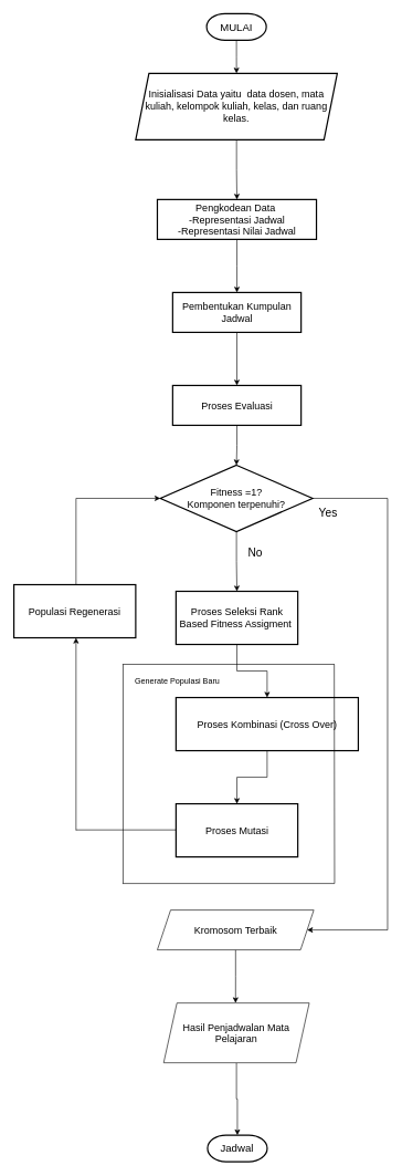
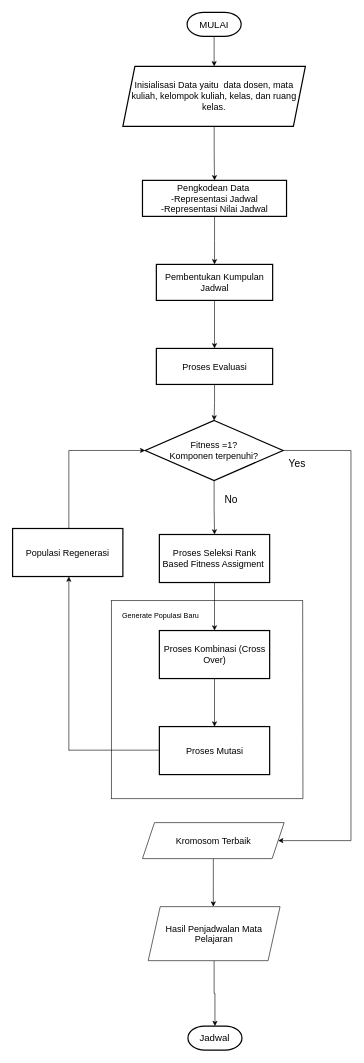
  <mxCell id="0" />
  <mxCell id="1" parent="0" />
  <mxCell id="2" value="" style="edgeStyle=orthogonalEdgeStyle;rounded=0;orthogonalLoop=1;jettySize=auto;html=1;" edge="1" parent="1" source="3" target="5"><mxGeometry relative="1" as="geometry" /></mxCell>
  <mxCell id="3" value="&lt;font style=&quot;font-size: 16px;&quot;&gt;MULAI&lt;/font&gt;" style="strokeWidth=2;html=1;shape=mxgraph.flowchart.terminator;whiteSpace=wrap;" vertex="1" parent="1"><mxGeometry x="311.03" y="20" width="90" height="40" as="geometry" /></mxCell>
  <mxCell id="4" value="" style="edgeStyle=orthogonalEdgeStyle;rounded=0;orthogonalLoop=1;jettySize=auto;html=1;" edge="1" parent="1" source="5" target="7"><mxGeometry relative="1" as="geometry" /></mxCell>
  <mxCell id="5" value="&lt;font style=&quot;font-size: 15px;&quot;&gt;Inisialisasi Data yaitu&amp;nbsp;&amp;nbsp;data dosen, mata kuliah, kelompok kuliah, kelas, dan ruang kelas.&lt;/font&gt;&lt;span style=&quot;font-size: medium; text-align: start;&quot;&gt;&lt;/span&gt;" style="shape=parallelogram;perimeter=parallelogramPerimeter;whiteSpace=wrap;html=1;fixedSize=1;strokeWidth=2;" vertex="1" parent="1"><mxGeometry x="204" y="110" width="304.06" height="100" as="geometry" /></mxCell>
  <mxCell id="6" value="" style="edgeStyle=orthogonalEdgeStyle;rounded=0;orthogonalLoop=1;jettySize=auto;html=1;" edge="1" parent="1" source="7" target="9"><mxGeometry relative="1" as="geometry" /></mxCell>
  <mxCell id="7" value="&lt;font style=&quot;font-size: 15px;&quot;&gt;Pengkodean Data&amp;nbsp;&lt;br&gt;-Representasi Jadwal&lt;br&gt;-Representasi Nilai Jadwal&lt;/font&gt;" style="whiteSpace=wrap;html=1;strokeWidth=2;" vertex="1" parent="1"><mxGeometry x="236.66" y="300" width="240" height="60" as="geometry" /></mxCell>
  <mxCell id="8" value="" style="edgeStyle=orthogonalEdgeStyle;rounded=0;orthogonalLoop=1;jettySize=auto;html=1;" edge="1" parent="1" source="9" target="11"><mxGeometry relative="1" as="geometry" /></mxCell>
  <mxCell id="9" value="&lt;font style=&quot;font-size: 15px;&quot;&gt;Pembentukan Kumpulan Jadwal&lt;/font&gt;" style="whiteSpace=wrap;html=1;strokeWidth=2;" vertex="1" parent="1"><mxGeometry x="259.78" y="440" width="193.75" height="60" as="geometry" /></mxCell>
  <mxCell id="10" value="" style="edgeStyle=orthogonalEdgeStyle;rounded=0;orthogonalLoop=1;jettySize=auto;html=1;" edge="1" parent="1" source="11" target="13"><mxGeometry relative="1" as="geometry" /></mxCell>
  <mxCell id="11" value="&lt;font style=&quot;font-size: 15px;&quot;&gt;Proses Evaluasi&lt;/font&gt;" style="whiteSpace=wrap;html=1;strokeWidth=2;" vertex="1" parent="1"><mxGeometry x="259.78" y="580" width="193.75" height="60" as="geometry" /></mxCell>
  <mxCell id="12" value="" style="edgeStyle=orthogonalEdgeStyle;rounded=0;orthogonalLoop=1;jettySize=auto;html=1;" edge="1" parent="1" source="13" target="15"><mxGeometry relative="1" as="geometry" /></mxCell>
  <mxCell id="13" value="&lt;font style=&quot;font-size: 15px;&quot;&gt;Fitness =1?&lt;br&gt;Komponen terpenuhi?&lt;/font&gt;" style="rhombus;whiteSpace=wrap;html=1;strokeWidth=2;" vertex="1" parent="1"><mxGeometry x="241.19" y="700" width="229.69" height="100" as="geometry" /></mxCell>
  <mxCell id="14" value="" style="edgeStyle=orthogonalEdgeStyle;rounded=0;orthogonalLoop=1;jettySize=auto;html=1;" edge="1" parent="1" source="15" target="17"><mxGeometry relative="1" as="geometry" /></mxCell>
  <mxCell id="15" value="&lt;font style=&quot;font-size: 15px;&quot;&gt;Proses Seleksi Rank Based Fitness Assigment&amp;nbsp;&lt;/font&gt;" style="whiteSpace=wrap;html=1;strokeWidth=2;" vertex="1" parent="1"><mxGeometry x="264.79" y="890" width="183.75" height="80" as="geometry" /></mxCell>
  <mxCell id="16" value="" style="edgeStyle=orthogonalEdgeStyle;rounded=0;orthogonalLoop=1;jettySize=auto;html=1;" edge="1" parent="1" source="17" target="18"><mxGeometry relative="1" as="geometry" /></mxCell>
- <mxCell id="17" value="&lt;span style=&quot;font-size: 15px;&quot;&gt;Proses Kombinasi (Cross Over)&lt;/span&gt;" style="whiteSpace=wrap;html=1;strokeWidth=2;" vertex="1" parent="1"><mxGeometry x="264.79" y="1050" width="275" height="80" as="geometry" /></mxCell>
+ <mxCell id="17" value="&lt;span style=&quot;font-size: 15px;&quot;&gt;Proses Kombinasi (Cross Over)&lt;/span&gt;" style="whiteSpace=wrap;html=1;strokeWidth=2;" vertex="1" parent="1"><mxGeometry x="264.79" y="1050" width="183.75" height="80" as="geometry" /></mxCell>
  <mxCell id="18" value="&lt;span style=&quot;font-size: 15px;&quot;&gt;Proses Mutasi&lt;/span&gt;" style="whiteSpace=wrap;html=1;strokeWidth=2;" vertex="1" parent="1"><mxGeometry x="264.79" y="1210" width="183.75" height="80" as="geometry" /></mxCell>
  <mxCell id="19" value="" style="edgeStyle=orthogonalEdgeStyle;rounded=0;orthogonalLoop=1;jettySize=auto;html=1;" edge="1" parent="1" source="20"><mxGeometry relative="1" as="geometry"><mxPoint x="354.66" y="1510" as="targetPoint" /></mxGeometry></mxCell>
  <mxCell id="20" value="&lt;font style=&quot;font-size: 15px;&quot;&gt;Kromosom Terbaik&lt;/font&gt;" style="shape=parallelogram;perimeter=parallelogramPerimeter;whiteSpace=wrap;html=1;fixedSize=1;" vertex="1" parent="1"><mxGeometry x="236.66" y="1370" width="236" height="60" as="geometry" /></mxCell>
  <mxCell id="21" value="&lt;span style=&quot;font-size: 16px;&quot;&gt;Jadwal&lt;/span&gt;" style="strokeWidth=2;html=1;shape=mxgraph.flowchart.terminator;whiteSpace=wrap;" vertex="1" parent="1"><mxGeometry x="312.4" y="1709" width="90" height="40" as="geometry" /></mxCell>
  <mxCell id="22" value="" style="edgeStyle=orthogonalEdgeStyle;rounded=0;orthogonalLoop=1;jettySize=auto;html=1;" edge="1" parent="1" source="23" target="21"><mxGeometry relative="1" as="geometry" /></mxCell>
  <mxCell id="23" value="&lt;font style=&quot;font-size: 15px;&quot;&gt;Hasil Penjadwalan Mata Pelajaran&lt;/font&gt;" style="shape=parallelogram;perimeter=parallelogramPerimeter;whiteSpace=wrap;html=1;fixedSize=1;" vertex="1" parent="1"><mxGeometry x="246.2" y="1510" width="219.67" height="90" as="geometry" /></mxCell>
  <mxCell id="24" value="&lt;font style=&quot;font-size: 17px;&quot;&gt;No&lt;/font&gt;" style="text;html=1;align=center;verticalAlign=middle;resizable=0;points=[];autosize=1;strokeColor=none;fillColor=none;" vertex="1" parent="1"><mxGeometry x="359" y="818" width="50" height="30" as="geometry" /></mxCell>
  <mxCell id="25" value="" style="endArrow=none;html=1;rounded=0;" edge="1" parent="1"><mxGeometry width="50" height="50" relative="1" as="geometry"><mxPoint x="470.88" y="750" as="sourcePoint" /><mxPoint x="584" y="750" as="targetPoint" /></mxGeometry></mxCell>
  <mxCell id="26" value="" style="endArrow=none;html=1;rounded=0;" edge="1" parent="1"><mxGeometry width="50" height="50" relative="1" as="geometry"><mxPoint x="584" y="1400" as="sourcePoint" /><mxPoint x="584" y="750" as="targetPoint" /></mxGeometry></mxCell>
  <mxCell id="27" value="" style="endArrow=classic;html=1;rounded=0;entryX=1;entryY=0.5;entryDx=0;entryDy=0;" edge="1" parent="1" target="20"><mxGeometry width="50" height="50" relative="1" as="geometry"><mxPoint x="584" y="1400" as="sourcePoint" /><mxPoint x="634" y="1350" as="targetPoint" /></mxGeometry></mxCell>
  <mxCell id="28" value="&lt;font style=&quot;font-size: 17px;&quot;&gt;Yes&lt;/font&gt;" style="text;html=1;align=center;verticalAlign=middle;resizable=0;points=[];autosize=1;strokeColor=none;fillColor=none;" vertex="1" parent="1"><mxGeometry x="469" y="758" width="50" height="30" as="geometry" /></mxCell>
  <mxCell id="29" value="" style="endArrow=none;html=1;rounded=0;" edge="1" parent="1"><mxGeometry width="50" height="50" relative="1" as="geometry"><mxPoint x="114" y="1249.29" as="sourcePoint" /><mxPoint x="264.79" y="1249.29" as="targetPoint" /></mxGeometry></mxCell>
  <mxCell id="30" value="" style="endArrow=classic;html=1;rounded=0;" edge="1" parent="1"><mxGeometry width="50" height="50" relative="1" as="geometry"><mxPoint x="114" y="1250" as="sourcePoint" /><mxPoint x="114" y="960" as="targetPoint" /></mxGeometry></mxCell>
  <mxCell id="31" value="&lt;span style=&quot;font-size: 15px;&quot;&gt;Populasi Regenerasi&lt;/span&gt;" style="whiteSpace=wrap;html=1;strokeWidth=2;" vertex="1" parent="1"><mxGeometry x="20.25" y="880" width="183.75" height="80" as="geometry" /></mxCell>
  <mxCell id="32" value="" style="endArrow=none;html=1;rounded=0;" edge="1" parent="1"><mxGeometry width="50" height="50" relative="1" as="geometry"><mxPoint x="114" y="880" as="sourcePoint" /><mxPoint x="114" y="750" as="targetPoint" /></mxGeometry></mxCell>
  <mxCell id="33" value="" style="endArrow=classic;html=1;rounded=0;" edge="1" parent="1" target="13"><mxGeometry width="50" height="50" relative="1" as="geometry"><mxPoint x="114" y="750" as="sourcePoint" /><mxPoint x="164" y="700" as="targetPoint" /></mxGeometry></mxCell>
  <mxCell id="34" value="" style="endArrow=none;html=1;rounded=0;" edge="1" parent="1"><mxGeometry width="50" height="50" relative="1" as="geometry"><mxPoint x="184" y="1330" as="sourcePoint" /><mxPoint x="504" y="1330" as="targetPoint" /></mxGeometry></mxCell>
  <mxCell id="35" value="" style="endArrow=none;html=1;rounded=0;" edge="1" parent="1"><mxGeometry width="50" height="50" relative="1" as="geometry"><mxPoint x="185" y="1330" as="sourcePoint" /><mxPoint x="185" y="1000" as="targetPoint" /></mxGeometry></mxCell>
  <mxCell id="36" value="" style="endArrow=none;html=1;rounded=0;" edge="1" parent="1"><mxGeometry width="50" height="50" relative="1" as="geometry"><mxPoint x="184" y="1000" as="sourcePoint" /><mxPoint x="504" y="1000" as="targetPoint" /></mxGeometry></mxCell>
  <mxCell id="37" value="" style="endArrow=none;html=1;rounded=0;" edge="1" parent="1"><mxGeometry width="50" height="50" relative="1" as="geometry"><mxPoint x="504" y="1330" as="sourcePoint" /><mxPoint x="503.53" y="1000" as="targetPoint" /></mxGeometry></mxCell>
  <mxCell id="38" value="Generate Populasi Baru" style="text;html=1;strokeColor=none;fillColor=none;align=center;verticalAlign=middle;whiteSpace=wrap;rounded=0;" vertex="1" parent="1"><mxGeometry x="199.78" y="1010" width="134.22" height="30" as="geometry" /></mxCell>
